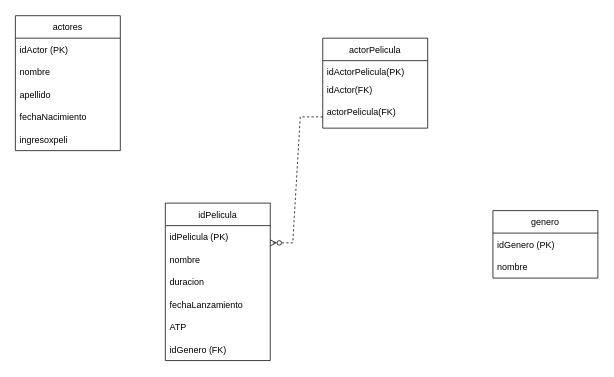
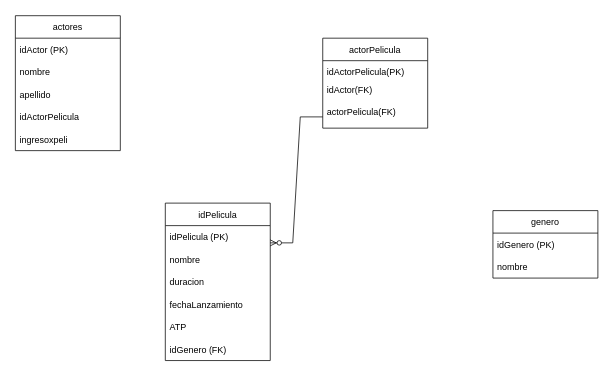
  <mxCell id="0" />
  <mxCell id="1" parent="0" />
  <mxCell id="2" value="idPelicula" style="swimlane;fontStyle=0;childLayout=stackLayout;horizontal=1;startSize=30;horizontalStack=0;resizeParent=1;resizeParentMax=0;resizeLast=0;collapsible=1;marginBottom=0;" vertex="1" parent="1"><mxGeometry x="220" y="270" width="140" height="210" as="geometry" /></mxCell>
  <mxCell id="3" value="idPelicula (PK)" style="text;strokeColor=none;fillColor=none;align=left;verticalAlign=middle;spacingLeft=4;spacingRight=4;overflow=hidden;points=[[0,0.5],[1,0.5]];portConstraint=eastwest;rotatable=0;" vertex="1" parent="2"><mxGeometry y="30" width="140" height="30" as="geometry" /></mxCell>
  <mxCell id="4" value="nombre" style="text;strokeColor=none;fillColor=none;align=left;verticalAlign=middle;spacingLeft=4;spacingRight=4;overflow=hidden;points=[[0,0.5],[1,0.5]];portConstraint=eastwest;rotatable=0;" vertex="1" parent="2"><mxGeometry y="60" width="140" height="30" as="geometry" /></mxCell>
  <mxCell id="5" value="duracion" style="text;strokeColor=none;fillColor=none;align=left;verticalAlign=middle;spacingLeft=4;spacingRight=4;overflow=hidden;points=[[0,0.5],[1,0.5]];portConstraint=eastwest;rotatable=0;" vertex="1" parent="2"><mxGeometry y="90" width="140" height="30" as="geometry" /></mxCell>
  <mxCell id="6" value="fechaLanzamiento" style="text;strokeColor=none;fillColor=none;align=left;verticalAlign=middle;spacingLeft=4;spacingRight=4;overflow=hidden;points=[[0,0.5],[1,0.5]];portConstraint=eastwest;rotatable=0;" vertex="1" parent="2"><mxGeometry y="120" width="140" height="30" as="geometry" /></mxCell>
  <mxCell id="7" value="ATP" style="text;strokeColor=none;fillColor=none;align=left;verticalAlign=middle;spacingLeft=4;spacingRight=4;overflow=hidden;points=[[0,0.5],[1,0.5]];portConstraint=eastwest;rotatable=0;" vertex="1" parent="2"><mxGeometry y="150" width="140" height="30" as="geometry" /></mxCell>
  <mxCell id="8" value="idGenero (FK)" style="text;strokeColor=none;fillColor=none;align=left;verticalAlign=middle;spacingLeft=4;spacingRight=4;overflow=hidden;points=[[0,0.5],[1,0.5]];portConstraint=eastwest;rotatable=0;" vertex="1" parent="2"><mxGeometry y="180" width="140" height="30" as="geometry" /></mxCell>
  <mxCell id="9" value="genero" style="swimlane;fontStyle=0;childLayout=stackLayout;horizontal=1;startSize=30;horizontalStack=0;resizeParent=1;resizeParentMax=0;resizeLast=0;collapsible=1;marginBottom=0;" vertex="1" parent="1"><mxGeometry x="657" y="280" width="140" height="90" as="geometry" /></mxCell>
  <mxCell id="10" value="idGenero (PK)" style="text;strokeColor=none;fillColor=none;align=left;verticalAlign=middle;spacingLeft=4;spacingRight=4;overflow=hidden;points=[[0,0.5],[1,0.5]];portConstraint=eastwest;rotatable=0;" vertex="1" parent="9"><mxGeometry y="30" width="140" height="30" as="geometry" /></mxCell>
  <mxCell id="11" value="nombre" style="text;strokeColor=none;fillColor=none;align=left;verticalAlign=middle;spacingLeft=4;spacingRight=4;overflow=hidden;points=[[0,0.5],[1,0.5]];portConstraint=eastwest;rotatable=0;" vertex="1" parent="9"><mxGeometry y="60" width="140" height="30" as="geometry" /></mxCell>
  <mxCell id="12" value="actores" style="swimlane;fontStyle=0;childLayout=stackLayout;horizontal=1;startSize=30;horizontalStack=0;resizeParent=1;resizeParentMax=0;resizeLast=0;collapsible=1;marginBottom=0;" vertex="1" parent="1"><mxGeometry x="20" y="20" width="140" height="180" as="geometry" /></mxCell>
  <mxCell id="13" value="idActor (PK)" style="text;strokeColor=none;fillColor=none;align=left;verticalAlign=middle;spacingLeft=4;spacingRight=4;overflow=hidden;points=[[0,0.5],[1,0.5]];portConstraint=eastwest;rotatable=0;" vertex="1" parent="12"><mxGeometry y="30" width="140" height="30" as="geometry" /></mxCell>
  <mxCell id="14" value="nombre" style="text;strokeColor=none;fillColor=none;align=left;verticalAlign=middle;spacingLeft=4;spacingRight=4;overflow=hidden;points=[[0,0.5],[1,0.5]];portConstraint=eastwest;rotatable=0;" vertex="1" parent="12"><mxGeometry y="60" width="140" height="30" as="geometry" /></mxCell>
  <mxCell id="15" value="apellido" style="text;strokeColor=none;fillColor=none;align=left;verticalAlign=middle;spacingLeft=4;spacingRight=4;overflow=hidden;points=[[0,0.5],[1,0.5]];portConstraint=eastwest;rotatable=0;" vertex="1" parent="12"><mxGeometry y="90" width="140" height="30" as="geometry" /></mxCell>
- <mxCell id="16" value="fechaNacimiento" style="text;strokeColor=none;fillColor=none;align=left;verticalAlign=middle;spacingLeft=4;spacingRight=4;overflow=hidden;points=[[0,0.5],[1,0.5]];portConstraint=eastwest;rotatable=0;" vertex="1" parent="12"><mxGeometry y="120" width="140" height="30" as="geometry" /></mxCell>
+ <mxCell id="16" value="idActorPelicula" style="text;strokeColor=none;fillColor=none;align=left;verticalAlign=middle;spacingLeft=4;spacingRight=4;overflow=hidden;points=[[0,0.5],[1,0.5]];portConstraint=eastwest;rotatable=0;" vertex="1" parent="12"><mxGeometry y="120" width="140" height="30" as="geometry" /></mxCell>
  <mxCell id="17" value="ingresoxpeli" style="text;strokeColor=none;fillColor=none;align=left;verticalAlign=middle;spacingLeft=4;spacingRight=4;overflow=hidden;points=[[0,0.5],[1,0.5]];portConstraint=eastwest;rotatable=0;" vertex="1" parent="12"><mxGeometry y="150" width="140" height="30" as="geometry" /></mxCell>
  <mxCell id="18" value="actorPelicula" style="swimlane;fontStyle=0;childLayout=stackLayout;horizontal=1;startSize=30;horizontalStack=0;resizeParent=1;resizeParentMax=0;resizeLast=0;collapsible=1;marginBottom=0;" vertex="1" parent="1"><mxGeometry x="430" y="50" width="140" height="120" as="geometry" /></mxCell>
  <mxCell id="19" value="idActorPelicula(PK)" style="text;strokeColor=none;fillColor=none;align=left;verticalAlign=middle;spacingLeft=4;spacingRight=4;overflow=hidden;points=[[0,0.5],[1,0.5]];portConstraint=eastwest;rotatable=0;" vertex="1" parent="18"><mxGeometry y="30" width="140" height="30" as="geometry" /></mxCell>
  <mxCell id="20" value="idActor(FK)&#10;" style="text;strokeColor=none;fillColor=none;align=left;verticalAlign=middle;spacingLeft=4;spacingRight=4;overflow=hidden;points=[[0,0.5],[1,0.5]];portConstraint=eastwest;rotatable=0;" vertex="1" parent="18"><mxGeometry y="60" width="140" height="30" as="geometry" /></mxCell>
  <mxCell id="21" value="actorPelicula(FK)&#10;" style="text;strokeColor=none;fillColor=none;align=left;verticalAlign=middle;spacingLeft=4;spacingRight=4;overflow=hidden;points=[[0,0.5],[1,0.5]];portConstraint=eastwest;rotatable=0;" vertex="1" parent="18"><mxGeometry y="90" width="140" height="30" as="geometry" /></mxCell>
- <mxCell id="22" value="" style="edgeStyle=entityRelationEdgeStyle;fontSize=12;html=1;endArrow=ERzeroToMany;endFill=1;rounded=0;entryX=1;entryY=0.767;entryDx=0;entryDy=0;entryPerimeter=0;dashed=1;" edge="1" parent="1" source="21" target="3"><mxGeometry width="100" height="100" relative="1" as="geometry"><mxPoint x="330" y="310" as="sourcePoint" /><mxPoint x="430" y="210" as="targetPoint" /></mxGeometry></mxCell>
+ <mxCell id="22" value="" style="edgeStyle=entityRelationEdgeStyle;fontSize=12;html=1;endArrow=ERzeroToMany;endFill=1;rounded=0;entryX=1;entryY=0.767;entryDx=0;entryDy=0;entryPerimeter=0;" edge="1" parent="1" source="21" target="3"><mxGeometry width="100" height="100" relative="1" as="geometry"><mxPoint x="330" y="310" as="sourcePoint" /><mxPoint x="430" y="210" as="targetPoint" /></mxGeometry></mxCell>
